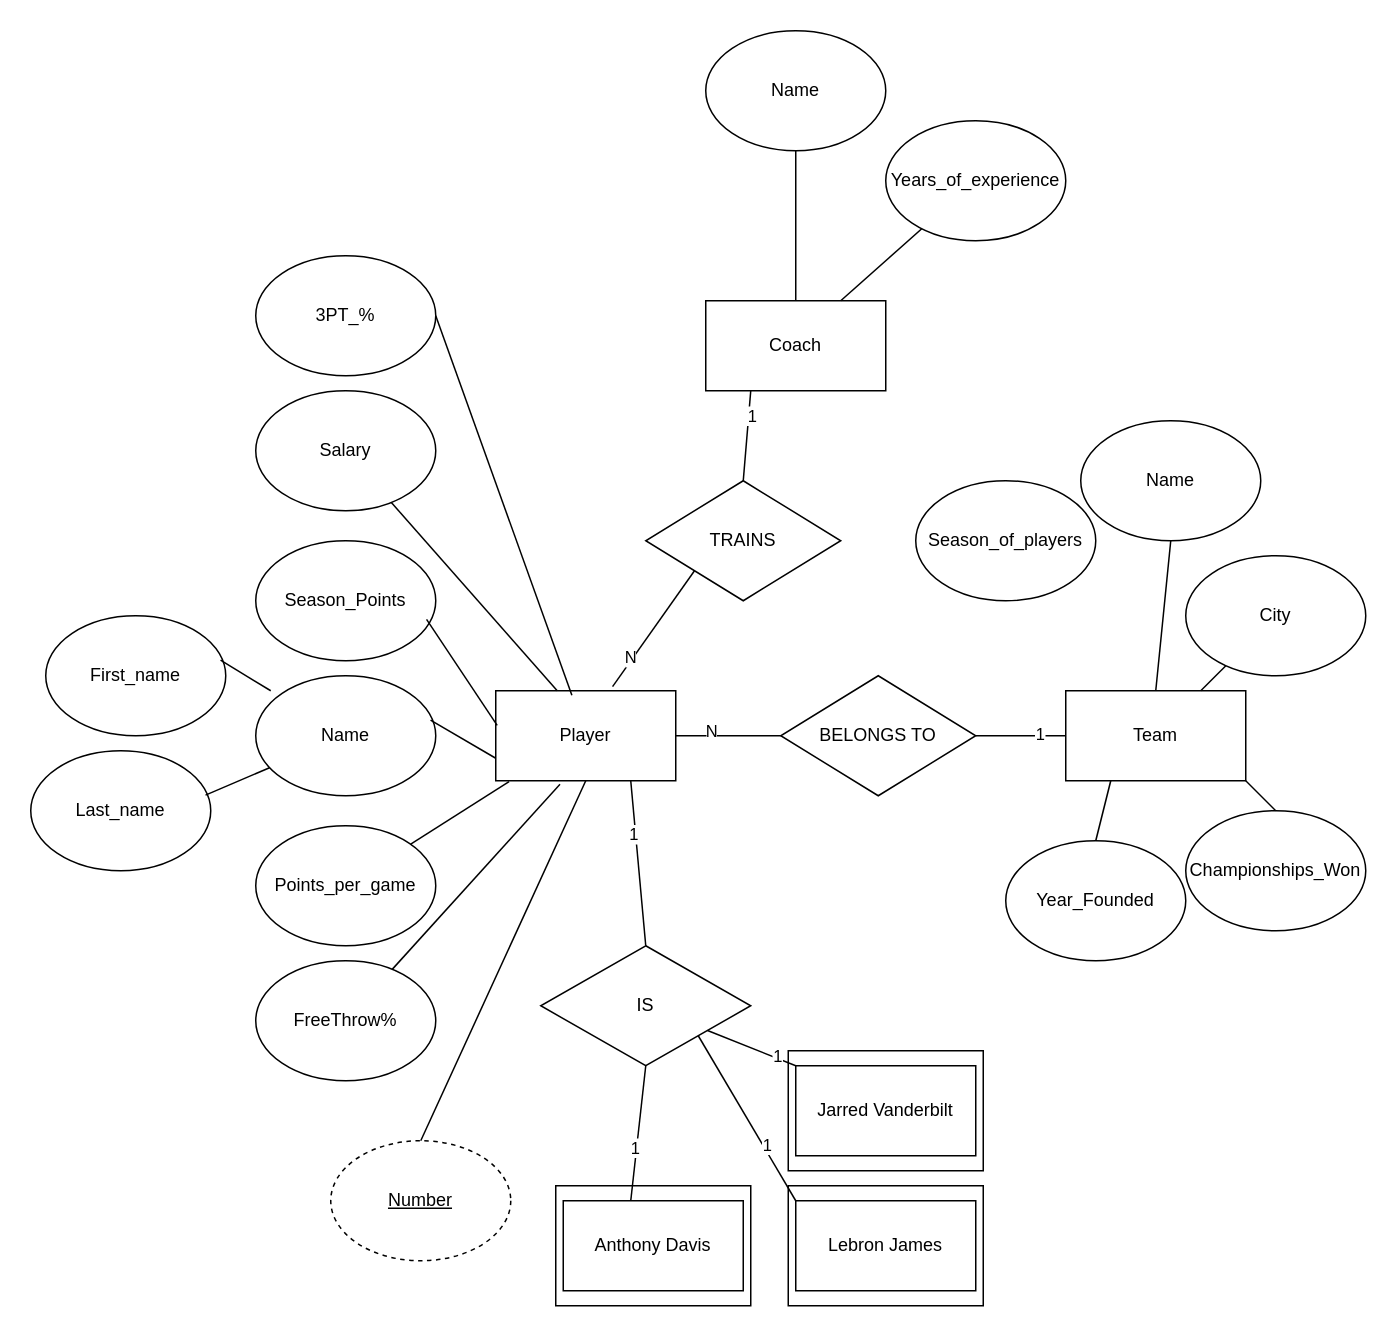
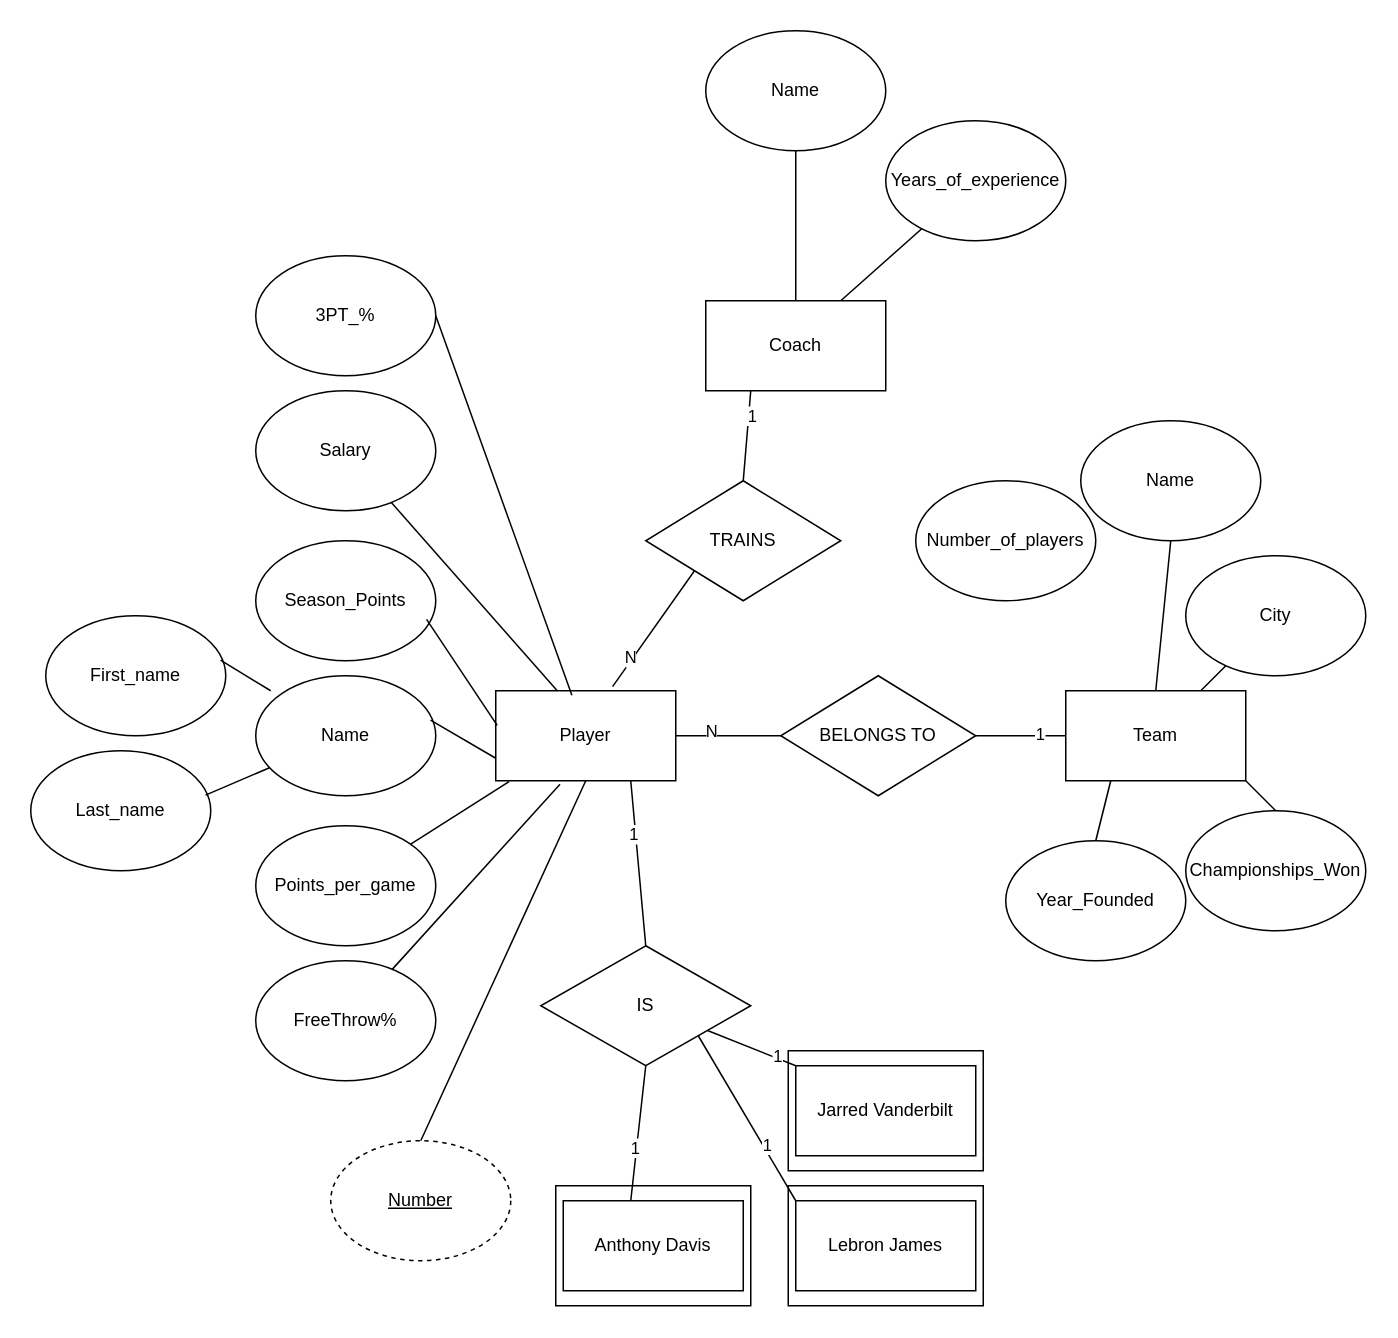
  <mxCell id="0" />
  <mxCell id="1" parent="0" />
  <mxCell id="2" value="" style="rounded=0;whiteSpace=wrap;html=1;" vertex="1" parent="1"><mxGeometry x="525" y="790" width="130" height="80" as="geometry" /></mxCell>
  <mxCell id="3" value="" style="rounded=0;whiteSpace=wrap;html=1;" vertex="1" parent="1"><mxGeometry x="525" y="700" width="130" height="80" as="geometry" /></mxCell>
  <mxCell id="4" value="" style="rounded=0;whiteSpace=wrap;html=1;" vertex="1" parent="1"><mxGeometry x="370" y="790" width="130" height="80" as="geometry" /></mxCell>
  <mxCell id="5" value="Player" style="rounded=0;whiteSpace=wrap;html=1;" vertex="1" parent="1"><mxGeometry x="330" y="460" width="120" height="60" as="geometry" /></mxCell>
  <mxCell id="6" value="Name" style="ellipse;whiteSpace=wrap;html=1;" vertex="1" parent="1"><mxGeometry x="170" y="450" width="120" height="80" as="geometry" /></mxCell>
  <mxCell id="7" value="Season_Points" style="ellipse;whiteSpace=wrap;html=1;" vertex="1" parent="1"><mxGeometry x="170" y="360" width="120" height="80" as="geometry" /></mxCell>
  <mxCell id="8" value="Salary" style="ellipse;whiteSpace=wrap;html=1;" vertex="1" parent="1"><mxGeometry x="170" y="260" width="120" height="80" as="geometry" /></mxCell>
  <mxCell id="9" value="Points_per_game" style="ellipse;whiteSpace=wrap;html=1;" vertex="1" parent="1"><mxGeometry x="170" y="550" width="120" height="80" as="geometry" /></mxCell>
  <mxCell id="10" value="FreeThrow%" style="ellipse;whiteSpace=wrap;html=1;" vertex="1" parent="1"><mxGeometry x="170" y="640" width="120" height="80" as="geometry" /></mxCell>
  <mxCell id="11" value="3PT_%" style="ellipse;whiteSpace=wrap;html=1;" vertex="1" parent="1"><mxGeometry x="170" y="170" width="120" height="80" as="geometry" /></mxCell>
  <mxCell id="12" value="" style="endArrow=none;html=1;rounded=0;exitX=0.423;exitY=0.05;exitDx=0;exitDy=0;exitPerimeter=0;entryX=1;entryY=0.5;entryDx=0;entryDy=0;" edge="1" parent="1" source="5" target="11"><mxGeometry width="50" height="50" relative="1" as="geometry"><mxPoint x="470" y="490" as="sourcePoint" /><mxPoint x="520" y="440" as="targetPoint" /></mxGeometry></mxCell>
  <mxCell id="13" value="" style="endArrow=none;html=1;rounded=0;exitX=0.423;exitY=0.05;exitDx=0;exitDy=0;exitPerimeter=0;" edge="1" parent="1" target="8"><mxGeometry width="50" height="50" relative="1" as="geometry"><mxPoint x="371" y="460" as="sourcePoint" /><mxPoint x="280" y="207" as="targetPoint" /></mxGeometry></mxCell>
  <mxCell id="14" value="" style="endArrow=none;html=1;rounded=0;exitX=0.008;exitY=0.384;exitDx=0;exitDy=0;exitPerimeter=0;entryX=0.949;entryY=0.655;entryDx=0;entryDy=0;entryPerimeter=0;" edge="1" parent="1" source="5" target="7"><mxGeometry width="50" height="50" relative="1" as="geometry"><mxPoint x="401" y="483" as="sourcePoint" /><mxPoint x="310" y="230" as="targetPoint" /></mxGeometry></mxCell>
  <mxCell id="15" value="" style="endArrow=none;html=1;rounded=0;exitX=0;exitY=0.75;exitDx=0;exitDy=0;entryX=0.971;entryY=0.37;entryDx=0;entryDy=0;entryPerimeter=0;" edge="1" parent="1" source="5" target="6"><mxGeometry width="50" height="50" relative="1" as="geometry"><mxPoint x="411" y="493" as="sourcePoint" /><mxPoint x="320" y="240" as="targetPoint" /></mxGeometry></mxCell>
  <mxCell id="16" value="" style="endArrow=none;html=1;rounded=0;exitX=0.074;exitY=1.01;exitDx=0;exitDy=0;exitPerimeter=0;" edge="1" parent="1" source="5" target="9"><mxGeometry width="50" height="50" relative="1" as="geometry"><mxPoint x="421" y="503" as="sourcePoint" /><mxPoint x="330" y="250" as="targetPoint" /></mxGeometry></mxCell>
  <mxCell id="17" value="" style="endArrow=none;html=1;rounded=0;exitX=0.357;exitY=1.039;exitDx=0;exitDy=0;exitPerimeter=0;" edge="1" parent="1" source="5" target="10"><mxGeometry width="50" height="50" relative="1" as="geometry"><mxPoint x="431" y="513" as="sourcePoint" /><mxPoint x="340" y="260" as="targetPoint" /></mxGeometry></mxCell>
  <mxCell id="18" value="&lt;u&gt;Number&lt;/u&gt;" style="ellipse;whiteSpace=wrap;html=1;dashed=1;" vertex="1" parent="1"><mxGeometry x="220" y="760" width="120" height="80" as="geometry" /></mxCell>
  <mxCell id="19" value="" style="endArrow=none;html=1;rounded=0;exitX=0.5;exitY=1;exitDx=0;exitDy=0;entryX=0.5;entryY=0;entryDx=0;entryDy=0;" edge="1" parent="1" target="18" source="5"><mxGeometry width="50" height="50" relative="1" as="geometry"><mxPoint x="490" y="695" as="sourcePoint" /><mxPoint x="480" y="430" as="targetPoint" /></mxGeometry></mxCell>
  <mxCell id="20" value="Last_name" style="ellipse;whiteSpace=wrap;html=1;" vertex="1" parent="1"><mxGeometry x="20" y="500" width="120" height="80" as="geometry" /></mxCell>
  <mxCell id="21" value="" style="endArrow=none;html=1;rounded=0;entryX=0.971;entryY=0.37;entryDx=0;entryDy=0;entryPerimeter=0;" edge="1" parent="1" target="20" source="6"><mxGeometry width="50" height="50" relative="1" as="geometry"><mxPoint x="350" y="525" as="sourcePoint" /><mxPoint x="340" y="260" as="targetPoint" /></mxGeometry></mxCell>
  <mxCell id="22" value="First_name" style="ellipse;whiteSpace=wrap;html=1;" vertex="1" parent="1"><mxGeometry x="30" y="410" width="120" height="80" as="geometry" /></mxCell>
  <mxCell id="23" value="" style="endArrow=none;html=1;rounded=0;entryX=0.971;entryY=0.37;entryDx=0;entryDy=0;entryPerimeter=0;" edge="1" parent="1" target="22"><mxGeometry width="50" height="50" relative="1" as="geometry"><mxPoint x="180" y="460" as="sourcePoint" /><mxPoint x="180" y="200" as="targetPoint" /></mxGeometry></mxCell>
  <mxCell id="24" value="Team" style="rounded=0;whiteSpace=wrap;html=1;" vertex="1" parent="1"><mxGeometry x="710" y="460" width="120" height="60" as="geometry" /></mxCell>
  <mxCell id="25" value="Name" style="ellipse;whiteSpace=wrap;html=1;" vertex="1" parent="1"><mxGeometry x="720" y="280" width="120" height="80" as="geometry" /></mxCell>
  <mxCell id="26" value="" style="endArrow=none;html=1;rounded=0;exitX=0.5;exitY=0;exitDx=0;exitDy=0;entryX=0.5;entryY=1;entryDx=0;entryDy=0;" edge="1" parent="1" target="25" source="24"><mxGeometry width="50" height="50" relative="1" as="geometry"><mxPoint x="820" y="395" as="sourcePoint" /><mxPoint x="810" y="130" as="targetPoint" /></mxGeometry></mxCell>
- <mxCell id="27" value="Season_of_players" style="ellipse;whiteSpace=wrap;html=1;" vertex="1" parent="1"><mxGeometry x="610" y="320" width="120" height="80" as="geometry" /></mxCell>
+ <mxCell id="27" value="Number_of_players" style="ellipse;whiteSpace=wrap;html=1;" vertex="1" parent="1"><mxGeometry x="610" y="320" width="120" height="80" as="geometry" /></mxCell>
  <mxCell id="28" value="City" style="ellipse;whiteSpace=wrap;html=1;" vertex="1" parent="1"><mxGeometry x="790" y="370" width="120" height="80" as="geometry" /></mxCell>
  <mxCell id="29" value="" style="endArrow=none;html=1;rounded=0;" edge="1" parent="1" source="24" target="28"><mxGeometry width="50" height="50" relative="1" as="geometry"><mxPoint x="500" y="550" as="sourcePoint" /><mxPoint x="550" y="500" as="targetPoint" /></mxGeometry></mxCell>
  <mxCell id="30" value="Championships_Won" style="ellipse;whiteSpace=wrap;html=1;" vertex="1" parent="1"><mxGeometry x="790" y="540" width="120" height="80" as="geometry" /></mxCell>
  <mxCell id="31" value="" style="endArrow=none;html=1;rounded=0;exitX=0.5;exitY=0;exitDx=0;exitDy=0;entryX=1;entryY=1;entryDx=0;entryDy=0;" edge="1" parent="1" source="30" target="24"><mxGeometry width="50" height="50" relative="1" as="geometry"><mxPoint x="840" y="530" as="sourcePoint" /><mxPoint x="550" y="500" as="targetPoint" /></mxGeometry></mxCell>
  <mxCell id="32" value="Year_Founded" style="ellipse;whiteSpace=wrap;html=1;" vertex="1" parent="1"><mxGeometry x="670" y="560" width="120" height="80" as="geometry" /></mxCell>
  <mxCell id="33" value="" style="endArrow=none;html=1;rounded=0;exitX=0.5;exitY=0;exitDx=0;exitDy=0;entryX=0.25;entryY=1;entryDx=0;entryDy=0;" edge="1" parent="1" source="32" target="24"><mxGeometry width="50" height="50" relative="1" as="geometry"><mxPoint x="500" y="550" as="sourcePoint" /><mxPoint x="550" y="500" as="targetPoint" /></mxGeometry></mxCell>
  <mxCell id="34" value="Coach" style="rounded=0;whiteSpace=wrap;html=1;" vertex="1" parent="1"><mxGeometry x="470" y="200" width="120" height="60" as="geometry" /></mxCell>
  <mxCell id="35" value="Name" style="ellipse;whiteSpace=wrap;html=1;" vertex="1" parent="1"><mxGeometry x="470" y="20" width="120" height="80" as="geometry" /></mxCell>
  <mxCell id="36" value="" style="endArrow=none;html=1;rounded=0;entryX=0.5;entryY=1;entryDx=0;entryDy=0;exitX=0.5;exitY=0;exitDx=0;exitDy=0;" edge="1" parent="1" target="35" source="34"><mxGeometry width="50" height="50" relative="1" as="geometry"><mxPoint x="540" y="190" as="sourcePoint" /><mxPoint x="580" y="-150" as="targetPoint" /></mxGeometry></mxCell>
  <mxCell id="37" value="Years_of_experience" style="ellipse;whiteSpace=wrap;html=1;" vertex="1" parent="1"><mxGeometry x="590" y="80" width="120" height="80" as="geometry" /></mxCell>
  <mxCell id="38" value="" style="endArrow=none;html=1;rounded=0;exitX=0.75;exitY=0;exitDx=0;exitDy=0;" edge="1" parent="1" source="34" target="37"><mxGeometry width="50" height="50" relative="1" as="geometry"><mxPoint x="500" y="390" as="sourcePoint" /><mxPoint x="550" y="340" as="targetPoint" /></mxGeometry></mxCell>
  <mxCell id="39" value="BELONGS TO" style="rhombus;whiteSpace=wrap;html=1;" vertex="1" parent="1"><mxGeometry x="520" y="450" width="130" height="80" as="geometry" /></mxCell>
  <mxCell id="40" value="" style="endArrow=none;html=1;rounded=0;exitX=1;exitY=0.5;exitDx=0;exitDy=0;" edge="1" parent="1" source="5" target="39"><mxGeometry width="50" height="50" relative="1" as="geometry"><mxPoint x="500" y="390" as="sourcePoint" /><mxPoint x="550" y="340" as="targetPoint" /></mxGeometry></mxCell>
  <mxCell id="41" value="N" style="edgeLabel;html=1;align=center;verticalAlign=middle;resizable=0;points=[];" vertex="1" connectable="0" parent="40"><mxGeometry x="-0.35" y="4" relative="1" as="geometry"><mxPoint as="offset" /></mxGeometry></mxCell>
  <mxCell id="42" value="" style="endArrow=none;html=1;rounded=0;exitX=1;exitY=0.5;exitDx=0;exitDy=0;entryX=0;entryY=0.5;entryDx=0;entryDy=0;" edge="1" parent="1" source="39" target="24"><mxGeometry width="50" height="50" relative="1" as="geometry"><mxPoint x="660" y="490" as="sourcePoint" /><mxPoint x="550" y="340" as="targetPoint" /></mxGeometry></mxCell>
  <mxCell id="43" value="1" style="edgeLabel;html=1;align=center;verticalAlign=middle;resizable=0;points=[];" vertex="1" connectable="0" parent="42"><mxGeometry x="0.397" y="2" relative="1" as="geometry"><mxPoint as="offset" /></mxGeometry></mxCell>
  <mxCell id="44" value="TRAINS" style="rhombus;whiteSpace=wrap;html=1;" vertex="1" parent="1"><mxGeometry x="430" y="320" width="130" height="80" as="geometry" /></mxCell>
  <mxCell id="45" value="" style="endArrow=none;html=1;rounded=0;exitX=0.5;exitY=0;exitDx=0;exitDy=0;entryX=0.25;entryY=1;entryDx=0;entryDy=0;" edge="1" parent="1" source="44" target="34"><mxGeometry width="50" height="50" relative="1" as="geometry"><mxPoint x="500" y="390" as="sourcePoint" /><mxPoint x="550" y="340" as="targetPoint" /></mxGeometry></mxCell>
  <mxCell id="46" value="1" style="edgeLabel;html=1;align=center;verticalAlign=middle;resizable=0;points=[];" vertex="1" connectable="0" parent="45"><mxGeometry x="0.466" y="-2" relative="1" as="geometry"><mxPoint as="offset" /></mxGeometry></mxCell>
  <mxCell id="47" value="" style="endArrow=none;html=1;rounded=0;exitX=0.649;exitY=-0.046;exitDx=0;exitDy=0;exitPerimeter=0;entryX=0;entryY=1;entryDx=0;entryDy=0;" edge="1" parent="1" source="5" target="44"><mxGeometry width="50" height="50" relative="1" as="geometry"><mxPoint x="500" y="390" as="sourcePoint" /><mxPoint x="550" y="340" as="targetPoint" /></mxGeometry></mxCell>
  <mxCell id="48" value="N" style="edgeLabel;html=1;align=center;verticalAlign=middle;resizable=0;points=[];" vertex="1" connectable="0" parent="47"><mxGeometry x="-0.511" y="2" relative="1" as="geometry"><mxPoint as="offset" /></mxGeometry></mxCell>
  <mxCell id="49" value="Anthony Davis" style="rounded=0;whiteSpace=wrap;html=1;" vertex="1" parent="1"><mxGeometry x="375" y="800" width="120" height="60" as="geometry" /></mxCell>
  <mxCell id="50" value="Lebron James" style="rounded=0;whiteSpace=wrap;html=1;" vertex="1" parent="1"><mxGeometry x="530" y="800" width="120" height="60" as="geometry" /></mxCell>
  <mxCell id="51" value="Jarred Vanderbilt" style="rounded=0;whiteSpace=wrap;html=1;" vertex="1" parent="1"><mxGeometry x="530" y="710" width="120" height="60" as="geometry" /></mxCell>
  <mxCell id="52" value="IS" style="rhombus;whiteSpace=wrap;html=1;" vertex="1" parent="1"><mxGeometry x="360" y="630" width="140" height="80" as="geometry" /></mxCell>
  <mxCell id="53" value="" style="endArrow=none;html=1;rounded=0;exitX=0;exitY=0;exitDx=0;exitDy=0;entryX=1;entryY=1;entryDx=0;entryDy=0;" edge="1" parent="1" source="50" target="52"><mxGeometry width="50" height="50" relative="1" as="geometry"><mxPoint x="520" y="420" as="sourcePoint" /><mxPoint x="570" y="370" as="targetPoint" /></mxGeometry></mxCell>
  <mxCell id="54" value="1" style="edgeLabel;html=1;align=center;verticalAlign=middle;resizable=0;points=[];" vertex="1" connectable="0" parent="53"><mxGeometry x="-0.336" y="-2" relative="1" as="geometry"><mxPoint as="offset" /></mxGeometry></mxCell>
  <mxCell id="55" value="" style="endArrow=none;html=1;rounded=0;exitX=0.75;exitY=1;exitDx=0;exitDy=0;entryX=0.5;entryY=0;entryDx=0;entryDy=0;" edge="1" parent="1" source="5" target="52"><mxGeometry width="50" height="50" relative="1" as="geometry"><mxPoint x="520" y="420" as="sourcePoint" /><mxPoint x="570" y="370" as="targetPoint" /></mxGeometry></mxCell>
  <mxCell id="56" value="1" style="edgeLabel;html=1;align=center;verticalAlign=middle;resizable=0;points=[];" vertex="1" connectable="0" parent="55"><mxGeometry x="-0.374" y="-2" relative="1" as="geometry"><mxPoint as="offset" /></mxGeometry></mxCell>
  <mxCell id="57" value="" style="endArrow=none;html=1;rounded=0;entryX=0;entryY=0;entryDx=0;entryDy=0;" edge="1" parent="1" source="52" target="51"><mxGeometry width="50" height="50" relative="1" as="geometry"><mxPoint x="520" y="420" as="sourcePoint" /><mxPoint x="570" y="370" as="targetPoint" /></mxGeometry></mxCell>
  <mxCell id="58" value="1" style="edgeLabel;html=1;align=center;verticalAlign=middle;resizable=0;points=[];" vertex="1" connectable="0" parent="57"><mxGeometry x="0.54" y="1" relative="1" as="geometry"><mxPoint as="offset" /></mxGeometry></mxCell>
  <mxCell id="59" value="" style="endArrow=none;html=1;rounded=0;exitX=0.375;exitY=0;exitDx=0;exitDy=0;exitPerimeter=0;entryX=0.5;entryY=1;entryDx=0;entryDy=0;" edge="1" parent="1" source="49" target="52"><mxGeometry width="50" height="50" relative="1" as="geometry"><mxPoint x="520" y="420" as="sourcePoint" /><mxPoint x="570" y="370" as="targetPoint" /></mxGeometry></mxCell>
  <mxCell id="60" value="1" style="edgeLabel;html=1;align=center;verticalAlign=middle;resizable=0;points=[];" vertex="1" connectable="0" parent="59"><mxGeometry x="-0.195" y="1" relative="1" as="geometry"><mxPoint as="offset" /></mxGeometry></mxCell>
